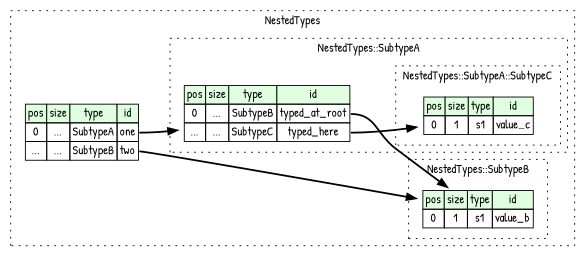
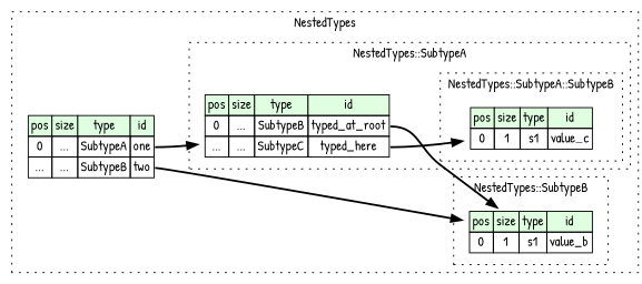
  digraph {
    rankdir=LR
    fontname="Patrick Hand"
    node [shape=plaintext fontname="Patrick Hand"]
    edge [style=bold fontname="Patrick Hand"]
    n1 [label=<<TABLE BORDER="0" CELLBORDER="1" CELLSPACING="0"> 					<TR><TD BGCOLOR="#E0FFE0">pos</TD><TD BGCOLOR="#E0FFE0">size</TD><TD BGCOLOR="#E0FFE0">type</TD><TD BGCOLOR="#E0FFE0">id</TD></TR> 					<TR><TD PORT="value_c_pos">0</TD><TD PORT="value_c_size">1</TD><TD>s1</TD><TD PORT="value_c_type">value_c</TD></TR> 				</TABLE>>]
    n2 [label=<<TABLE BORDER="0" CELLBORDER="1" CELLSPACING="0"> 				<TR><TD BGCOLOR="#E0FFE0">pos</TD><TD BGCOLOR="#E0FFE0">size</TD><TD BGCOLOR="#E0FFE0">type</TD><TD BGCOLOR="#E0FFE0">id</TD></TR> 				<TR><TD PORT="typed_at_root_pos">0</TD><TD PORT="typed_at_root_size">...</TD><TD>SubtypeB</TD><TD PORT="typed_at_root_type">typed_at_root</TD></TR> 				<TR><TD PORT="typed_here_pos">...</TD><TD PORT="typed_here_size">...</TD><TD>SubtypeC</TD><TD PORT="typed_here_type">typed_here</TD></TR> 			</TABLE>>]
    n3 [label=<<TABLE BORDER="0" CELLBORDER="1" CELLSPACING="0"> 				<TR><TD BGCOLOR="#E0FFE0">pos</TD><TD BGCOLOR="#E0FFE0">size</TD><TD BGCOLOR="#E0FFE0">type</TD><TD BGCOLOR="#E0FFE0">id</TD></TR> 				<TR><TD PORT="value_b_pos">0</TD><TD PORT="value_b_size">1</TD><TD>s1</TD><TD PORT="value_b_type">value_b</TD></TR> 			</TABLE>>]
    n4 [label=<<TABLE BORDER="0" CELLBORDER="1" CELLSPACING="0"> 			<TR><TD BGCOLOR="#E0FFE0">pos</TD><TD BGCOLOR="#E0FFE0">size</TD><TD BGCOLOR="#E0FFE0">type</TD><TD BGCOLOR="#E0FFE0">id</TD></TR> 			<TR><TD PORT="one_pos">0</TD><TD PORT="one_size">...</TD><TD>SubtypeA</TD><TD PORT="one_type">one</TD></TR> 			<TR><TD PORT="two_pos">...</TD><TD PORT="two_size">...</TD><TD>SubtypeB</TD><TD PORT="two_type">two</TD></TR> 		</TABLE>>]
    subgraph cluster_1 {
      label=NestedTypes
      style=dotted
      n4
      subgraph cluster_2 {
        label="NestedTypes::SubtypeA"
        style=dotted
        n2
        subgraph cluster_3 {
-         label="NestedTypes::SubtypeA::SubtypeC"
+         label="NestedTypes::SubtypeA::SubtypeB"
          style=dotted
          n1
        }
      }
      subgraph cluster_4 {
        label="NestedTypes::SubtypeB"
        style=dotted
        n3
      }
    }
    n2 -> n1 [tailport=typed_here_type]
    n2 -> n3 [tailport=typed_at_root_type]
    n4 -> n2 [tailport=one_type]
    n4 -> n3 [tailport=two_type]
  }
